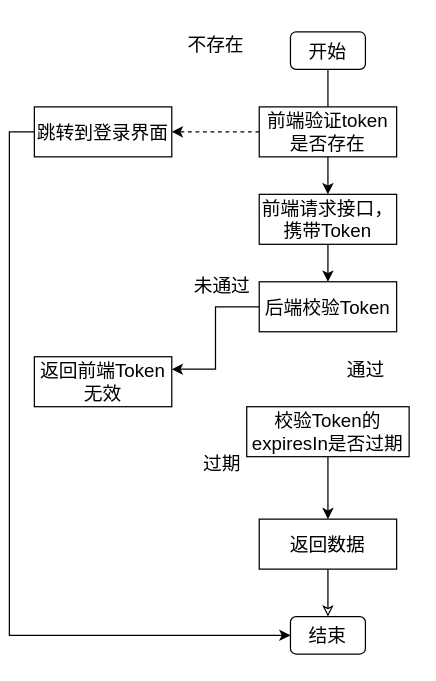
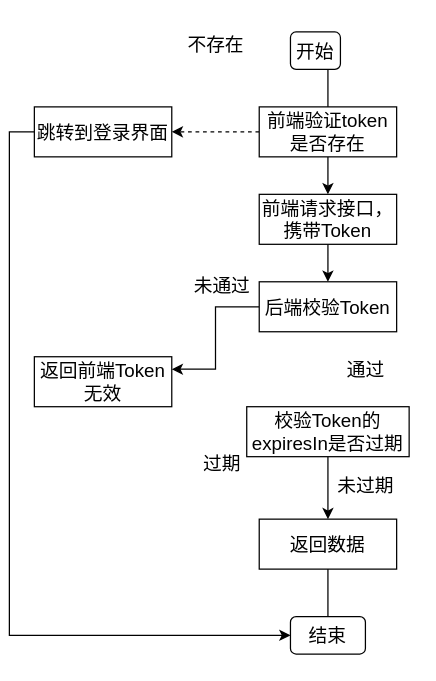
  <mxCell id="0" />
  <mxCell id="1" parent="0" />
  <mxCell id="2" style="edgeStyle=orthogonalEdgeStyle;rounded=0;orthogonalLoop=1;jettySize=auto;html=1;exitX=0.5;exitY=1;exitDx=0;exitDy=0;endArrow=none;endFill=0;entryX=0.5;entryY=0;entryDx=0;entryDy=0;fontSize=15;" edge="1" parent="1" source="3" target="11"><mxGeometry relative="1" as="geometry" /></mxCell>
- <mxCell id="3" value="开始" style="rounded=1;whiteSpace=wrap;html=1;fontSize=15;" vertex="1" parent="1"><mxGeometry x="225" y="25" width="60" height="30" as="geometry" /></mxCell>
+ <mxCell id="3" value="开始" style="rounded=1;whiteSpace=wrap;html=1;fontSize=15;" vertex="1" parent="1"><mxGeometry x="225" y="25" width="40" height="30" as="geometry" /></mxCell>
  <mxCell id="4" value="" style="edgeStyle=orthogonalEdgeStyle;rounded=0;orthogonalLoop=1;jettySize=auto;html=1;fontSize=15;" edge="1" parent="1" source="5" target="7"><mxGeometry relative="1" as="geometry" /></mxCell>
  <mxCell id="5" value="前端请求接口，携带Token" style="rounded=0;whiteSpace=wrap;html=1;fontSize=15;" vertex="1" parent="1"><mxGeometry x="200" y="155" width="110" height="40" as="geometry" /></mxCell>
  <mxCell id="6" style="edgeStyle=orthogonalEdgeStyle;rounded=0;orthogonalLoop=1;jettySize=auto;html=1;exitX=0;exitY=0.5;exitDx=0;exitDy=0;entryX=1;entryY=0.25;entryDx=0;entryDy=0;fontSize=15;" edge="1" parent="1" source="7" target="8"><mxGeometry relative="1" as="geometry" /></mxCell>
  <mxCell id="7" value="后端校验Token" style="rounded=0;whiteSpace=wrap;html=1;fontSize=15;" vertex="1" parent="1"><mxGeometry x="200" y="225" width="110" height="40" as="geometry" /></mxCell>
  <mxCell id="8" value="返回前端Token无效" style="rounded=0;whiteSpace=wrap;html=1;fontSize=15;" vertex="1" parent="1"><mxGeometry x="20" y="285" width="110" height="40" as="geometry" /></mxCell>
  <mxCell id="9" style="edgeStyle=orthogonalEdgeStyle;rounded=0;orthogonalLoop=1;jettySize=auto;html=1;exitX=0.5;exitY=1;exitDx=0;exitDy=0;fontSize=15;" edge="1" parent="1" source="11" target="5"><mxGeometry relative="1" as="geometry" /></mxCell>
  <mxCell id="10" value="" style="edgeStyle=orthogonalEdgeStyle;rounded=0;orthogonalLoop=1;jettySize=auto;html=1;fontSize=15;dashed=1;" edge="1" parent="1" source="11" target="13"><mxGeometry relative="1" as="geometry" /></mxCell>
  <mxCell id="11" value="前端验证token是否存在" style="rounded=0;whiteSpace=wrap;html=1;fontSize=15;" vertex="1" parent="1"><mxGeometry x="200" y="85" width="110" height="40" as="geometry" /></mxCell>
  <mxCell id="12" style="edgeStyle=orthogonalEdgeStyle;rounded=0;orthogonalLoop=1;jettySize=auto;html=1;exitX=0;exitY=0.5;exitDx=0;exitDy=0;entryX=0;entryY=0.5;entryDx=0;entryDy=0;fontSize=15;" edge="1" parent="1" source="13" target="18"><mxGeometry relative="1" as="geometry" /></mxCell>
  <mxCell id="13" value="跳转到登录界面" style="rounded=0;whiteSpace=wrap;html=1;fontSize=15;" vertex="1" parent="1"><mxGeometry x="20" y="85" width="110" height="40" as="geometry" /></mxCell>
  <mxCell id="14" value="" style="edgeStyle=orthogonalEdgeStyle;rounded=0;orthogonalLoop=1;jettySize=auto;html=1;fontSize=15;" edge="1" parent="1" source="15" target="17"><mxGeometry relative="1" as="geometry" /></mxCell>
  <mxCell id="15" value="校验Token的expiresIn是否过期" style="rounded=0;whiteSpace=wrap;html=1;fontSize=15;" vertex="1" parent="1"><mxGeometry x="190" y="325" width="130" height="40" as="geometry" /></mxCell>
- <mxCell id="16" value="" style="edgeStyle=orthogonalEdgeStyle;rounded=0;orthogonalLoop=1;jettySize=auto;html=1;endArrow=classic;endFill=0;entryX=0.5;entryY=0;entryDx=0;entryDy=0;fontSize=15;" edge="1" parent="1" source="17" target="18"><mxGeometry relative="1" as="geometry"><mxPoint x="255" y="535" as="targetPoint" /></mxGeometry></mxCell>
+ <mxCell id="16" value="" style="edgeStyle=orthogonalEdgeStyle;rounded=0;orthogonalLoop=1;jettySize=auto;html=1;endArrow=none;endFill=0;entryX=0.5;entryY=0;entryDx=0;entryDy=0;fontSize=15;" edge="1" parent="1" source="17" target="18"><mxGeometry relative="1" as="geometry"><mxPoint x="255" y="535" as="targetPoint" /></mxGeometry></mxCell>
  <mxCell id="17" value="返回数据" style="rounded=0;whiteSpace=wrap;html=1;fontSize=15;" vertex="1" parent="1"><mxGeometry x="200" y="415" width="110" height="40" as="geometry" /></mxCell>
  <mxCell id="18" value="结束" style="rounded=1;whiteSpace=wrap;html=1;fontSize=15;" vertex="1" parent="1"><mxGeometry x="225" y="493" width="60" height="30" as="geometry" /></mxCell>
  <mxCell id="19" value="未通过" style="text;html=1;align=center;verticalAlign=middle;resizable=0;points=[];autosize=1;strokeColor=none;fillColor=none;fontSize=15;" vertex="1" parent="1"><mxGeometry x="135" y="213" width="70" height="30" as="geometry" /></mxCell>
  <mxCell id="20" value="通过" style="text;html=1;align=center;verticalAlign=middle;resizable=0;points=[];autosize=1;strokeColor=none;fillColor=none;fontSize=15;" vertex="1" parent="1"><mxGeometry x="260" y="280" width="50" height="30" as="geometry" /></mxCell>
+ <mxCell id="21" value="未过期" style="text;html=1;align=center;verticalAlign=middle;resizable=0;points=[];autosize=1;strokeColor=none;fillColor=none;fontSize=15;" vertex="1" parent="1"><mxGeometry x="250" y="373" width="70" height="30" as="geometry" /></mxCell>
  <mxCell id="22" value="过期" style="text;html=1;align=center;verticalAlign=middle;resizable=0;points=[];autosize=1;strokeColor=none;fillColor=none;fontSize=15;" vertex="1" parent="1"><mxGeometry x="145" y="355" width="50" height="30" as="geometry" /></mxCell>
  <mxCell id="23" value="不存在" style="text;html=1;align=center;verticalAlign=middle;resizable=0;points=[];autosize=1;strokeColor=none;fillColor=none;fontSize=15;" vertex="1" parent="1"><mxGeometry x="130" y="20" width="70" height="30" as="geometry" /></mxCell>
